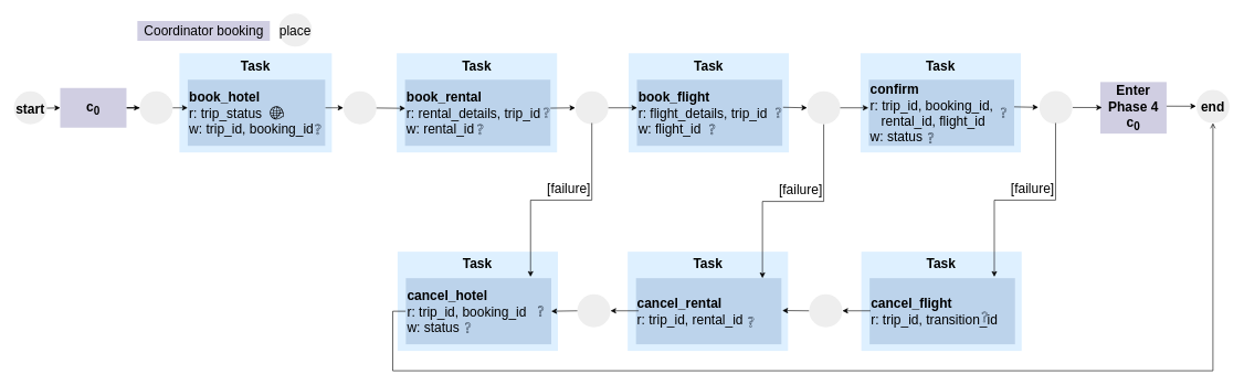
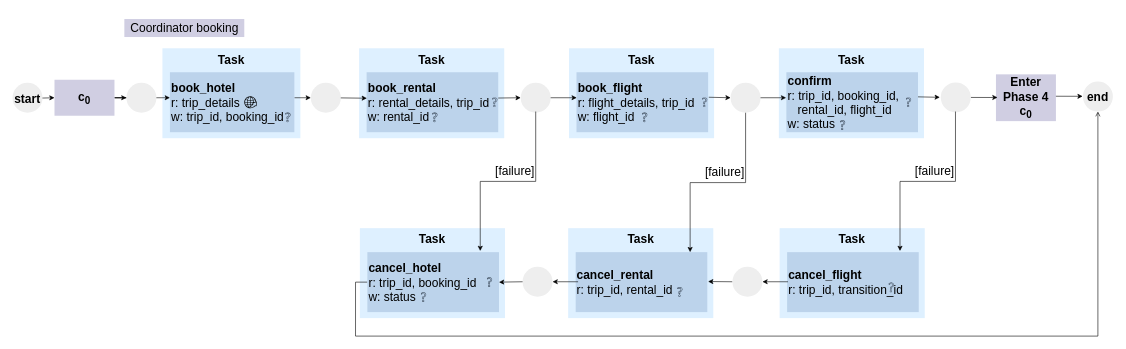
  <mxCell id="0" />
  <mxCell id="1" parent="0" />
  <mxCell id="2" value="&lt;b&gt;Task&lt;/b&gt;" style="rounded=0;whiteSpace=wrap;html=1;fontSize=20;align=center;verticalAlign=top;strokeColor=none;fillColor=#DEF0FF;" parent="1" vertex="1"><mxGeometry x="270" y="80" width="230" height="150" as="geometry" /></mxCell>
  <mxCell id="3" style="edgeStyle=orthogonalEdgeStyle;rounded=0;orthogonalLoop=1;jettySize=auto;html=1;entryX=0;entryY=0.5;entryDx=0;entryDy=0;fontSize=20;" parent="1" target="5" edge="1"><mxGeometry relative="1" as="geometry"><mxPoint x="50" y="162.5" as="sourcePoint" /></mxGeometry></mxCell>
  <mxCell id="4" style="edgeStyle=orthogonalEdgeStyle;rounded=0;orthogonalLoop=1;jettySize=auto;html=1;entryX=0;entryY=0.5;entryDx=0;entryDy=0;fontSize=20;" parent="1" source="5" target="11" edge="1"><mxGeometry relative="1" as="geometry"><mxPoint x="180" y="162.5" as="targetPoint" /></mxGeometry></mxCell>
  <mxCell id="5" value="c&lt;sub&gt;0&lt;/sub&gt;" style="rounded=0;whiteSpace=wrap;html=1;fontSize=20;fillColor=#d0cee2;strokeColor=none;fontStyle=1" parent="1" vertex="1"><mxGeometry x="90" y="132.5" width="100" height="60" as="geometry" /></mxCell>
  <mxCell id="6" style="edgeStyle=orthogonalEdgeStyle;rounded=0;orthogonalLoop=1;jettySize=auto;html=1;entryX=0;entryY=0.5;entryDx=0;entryDy=0;fontSize=20;" parent="1" edge="1"><mxGeometry relative="1" as="geometry"><mxPoint x="282.5" y="162.5" as="targetPoint" /><mxPoint x="240" y="162.5" as="sourcePoint" /></mxGeometry></mxCell>
  <mxCell id="7" style="edgeStyle=none;rounded=0;orthogonalLoop=1;jettySize=auto;html=1;exitX=1;exitY=0.5;exitDx=0;exitDy=0;entryX=0;entryY=0.5;entryDx=0;entryDy=0;fontSize=20;" parent="1" edge="1" target="35"><mxGeometry relative="1" as="geometry"><mxPoint x="507.5" y="110" as="targetPoint" /><mxPoint x="490" y="162.5" as="sourcePoint" /></mxGeometry></mxCell>
- <mxCell id="8" value="&lt;b&gt;book_hotel&lt;br&gt;&lt;/b&gt;r: trip_status&lt;br&gt;w: trip_id, booking_id" style="rounded=0;whiteSpace=wrap;html=1;fontSize=20;align=left;fillColor=#BCD3EB;strokeColor=none;" parent="1" vertex="1"><mxGeometry x="282.5" y="120" width="207.5" height="100" as="geometry" /></mxCell>
+ <mxCell id="8" value="&lt;b&gt;book_hotel&lt;br&gt;&lt;/b&gt;r: trip_details&lt;br&gt;w: trip_id, booking_id" style="rounded=0;whiteSpace=wrap;html=1;fontSize=20;align=left;fillColor=#BCD3EB;strokeColor=none;" parent="1" vertex="1"><mxGeometry x="282.5" y="120" width="207.5" height="100" as="geometry" /></mxCell>
  <mxCell id="9" value="" style="sketch=0;outlineConnect=0;fontColor=#232F3E;gradientColor=none;fillColor=#232F3E;strokeColor=none;dashed=0;verticalLabelPosition=bottom;verticalAlign=top;align=center;html=1;fontSize=12;fontStyle=0;aspect=fixed;pointerEvents=1;shape=mxgraph.aws4.question;" parent="1" vertex="1"><mxGeometry x="475" y="187" width="8.54" height="16.25" as="geometry" /></mxCell>
  <mxCell id="10" value="start" style="ellipse;whiteSpace=wrap;html=1;aspect=fixed;fontSize=20;fontStyle=1;fillColor=#eeeeee;strokeColor=none;" parent="1" vertex="1"><mxGeometry x="20" y="137.5" width="50" height="50" as="geometry" /></mxCell>
  <mxCell id="11" value="" style="ellipse;whiteSpace=wrap;html=1;aspect=fixed;fontSize=20;fontStyle=1;fillColor=#eeeeee;strokeColor=none;" parent="1" vertex="1"><mxGeometry x="210" y="137.5" width="50" height="50" as="geometry" /></mxCell>
  <mxCell id="12" value="&lt;span style=&quot;font-weight: normal&quot;&gt;Coordinator booking&lt;/span&gt;" style="rounded=0;whiteSpace=wrap;html=1;fontSize=20;fillColor=#d0cee2;strokeColor=none;fontStyle=1" parent="1" vertex="1"><mxGeometry x="206.5" y="31.25" width="200" height="30" as="geometry" /></mxCell>
- <mxCell id="13" value="&lt;span style=&quot;font-weight: normal&quot;&gt;place&lt;/span&gt;" style="ellipse;whiteSpace=wrap;html=1;aspect=fixed;fontSize=20;fontStyle=1;fillColor=#eeeeee;strokeColor=none;" parent="1" vertex="1"><mxGeometry x="420" y="20" width="50" height="50" as="geometry" /></mxCell>
  <mxCell id="14" value="" style="sketch=0;html=1;aspect=fixed;strokeColor=none;shadow=0;align=center;verticalAlign=top;fillColor=#000000;shape=mxgraph.gcp2.globe_world" vertex="1" parent="1"><mxGeometry x="406.5" y="160" width="21.05" height="20" as="geometry" /></mxCell>
  <mxCell id="15" value="&lt;b&gt;Task&lt;/b&gt;" style="rounded=0;whiteSpace=wrap;html=1;fontSize=20;align=center;verticalAlign=top;strokeColor=none;fillColor=#DEF0FF;" vertex="1" parent="1"><mxGeometry x="598" y="80" width="242" height="150" as="geometry" /></mxCell>
  <mxCell id="16" value="&lt;b&gt;book_rental&lt;br&gt;&lt;/b&gt;r: rental_details, trip_id&lt;br&gt;w: rental_id" style="rounded=0;whiteSpace=wrap;html=1;fontSize=20;align=left;fillColor=#BCD3EB;strokeColor=none;" vertex="1" parent="1"><mxGeometry x="610.5" y="120" width="219.5" height="100" as="geometry" /></mxCell>
  <mxCell id="17" value="" style="sketch=0;outlineConnect=0;fontColor=#232F3E;gradientColor=none;fillColor=#232F3E;strokeColor=none;dashed=0;verticalLabelPosition=bottom;verticalAlign=top;align=center;html=1;fontSize=12;fontStyle=0;aspect=fixed;pointerEvents=1;shape=mxgraph.aws4.question;" vertex="1" parent="1"><mxGeometry x="720" y="187" width="8.54" height="16.25" as="geometry" /></mxCell>
  <mxCell id="18" value="" style="sketch=0;outlineConnect=0;fontColor=#232F3E;gradientColor=none;fillColor=#232F3E;strokeColor=none;dashed=0;verticalLabelPosition=bottom;verticalAlign=top;align=center;html=1;fontSize=12;fontStyle=0;aspect=fixed;pointerEvents=1;shape=mxgraph.aws4.question;" vertex="1" parent="1"><mxGeometry x="820" y="161.88" width="8.54" height="16.25" as="geometry" /></mxCell>
  <mxCell id="19" style="edgeStyle=none;rounded=0;orthogonalLoop=1;jettySize=auto;html=1;entryX=0;entryY=0.5;entryDx=0;entryDy=0;fontSize=20;" edge="1" parent="1" target="33"><mxGeometry relative="1" as="geometry"><mxPoint x="857.5" y="110" as="targetPoint" /><mxPoint x="830" y="163" as="sourcePoint" /></mxGeometry></mxCell>
  <mxCell id="20" value="&lt;b&gt;Task&lt;/b&gt;" style="rounded=0;whiteSpace=wrap;html=1;fontSize=20;align=center;verticalAlign=top;strokeColor=none;fillColor=#DEF0FF;" vertex="1" parent="1"><mxGeometry x="948" y="80" width="242" height="150" as="geometry" /></mxCell>
  <mxCell id="21" value="&lt;b&gt;book_flight&lt;br&gt;&lt;/b&gt;r: flight_details, trip_id&lt;br&gt;w: flight_id" style="rounded=0;whiteSpace=wrap;html=1;fontSize=20;align=left;fillColor=#BCD3EB;strokeColor=none;" vertex="1" parent="1"><mxGeometry x="960.5" y="120" width="219.5" height="100" as="geometry" /></mxCell>
  <mxCell id="22" value="" style="sketch=0;outlineConnect=0;fontColor=#232F3E;gradientColor=none;fillColor=#232F3E;strokeColor=none;dashed=0;verticalLabelPosition=bottom;verticalAlign=top;align=center;html=1;fontSize=12;fontStyle=0;aspect=fixed;pointerEvents=1;shape=mxgraph.aws4.question;" vertex="1" parent="1"><mxGeometry x="1070" y="187" width="8.54" height="16.25" as="geometry" /></mxCell>
  <mxCell id="23" value="" style="sketch=0;outlineConnect=0;fontColor=#232F3E;gradientColor=none;fillColor=#232F3E;strokeColor=none;dashed=0;verticalLabelPosition=bottom;verticalAlign=top;align=center;html=1;fontSize=12;fontStyle=0;aspect=fixed;pointerEvents=1;shape=mxgraph.aws4.question;" vertex="1" parent="1"><mxGeometry x="1170" y="161.88" width="8.54" height="16.25" as="geometry" /></mxCell>
  <mxCell id="24" style="edgeStyle=none;rounded=0;orthogonalLoop=1;jettySize=auto;html=1;exitX=1.005;exitY=0.417;exitDx=0;exitDy=0;entryX=0;entryY=0.5;entryDx=0;entryDy=0;fontSize=20;exitPerimeter=0;" edge="1" parent="1" target="31" source="21"><mxGeometry relative="1" as="geometry"><mxPoint x="1207.5" y="110" as="targetPoint" /><mxPoint x="1190" y="162.5" as="sourcePoint" /></mxGeometry></mxCell>
  <mxCell id="25" value="&lt;b&gt;Task&lt;/b&gt;" style="rounded=0;whiteSpace=wrap;html=1;fontSize=20;align=center;verticalAlign=top;strokeColor=none;fillColor=#DEF0FF;" vertex="1" parent="1"><mxGeometry x="1298" y="80" width="242" height="150" as="geometry" /></mxCell>
  <mxCell id="26" value="&lt;b&gt;confirm&lt;br&gt;&lt;/b&gt;r: trip_id, booking_id,&lt;br&gt;&amp;nbsp; &amp;nbsp;rental_id, flight_id&lt;br&gt;w: status" style="rounded=0;whiteSpace=wrap;html=1;fontSize=20;align=left;fillColor=#BCD3EB;strokeColor=none;" vertex="1" parent="1"><mxGeometry x="1310.5" y="120" width="219.5" height="100" as="geometry" /></mxCell>
  <mxCell id="27" value="" style="sketch=0;outlineConnect=0;fontColor=#232F3E;gradientColor=none;fillColor=#232F3E;strokeColor=none;dashed=0;verticalLabelPosition=bottom;verticalAlign=top;align=center;html=1;fontSize=12;fontStyle=0;aspect=fixed;pointerEvents=1;shape=mxgraph.aws4.question;" vertex="1" parent="1"><mxGeometry x="1400" y="200" width="8.54" height="16.25" as="geometry" /></mxCell>
  <mxCell id="28" value="" style="sketch=0;outlineConnect=0;fontColor=#232F3E;gradientColor=none;fillColor=#232F3E;strokeColor=none;dashed=0;verticalLabelPosition=bottom;verticalAlign=top;align=center;html=1;fontSize=12;fontStyle=0;aspect=fixed;pointerEvents=1;shape=mxgraph.aws4.question;" vertex="1" parent="1"><mxGeometry x="1510" y="161.88" width="8.54" height="16.25" as="geometry" /></mxCell>
  <mxCell id="29" style="edgeStyle=none;rounded=0;orthogonalLoop=1;jettySize=auto;html=1;exitX=1.005;exitY=0.417;exitDx=0;exitDy=0;entryX=0;entryY=0.5;entryDx=0;entryDy=0;fontSize=20;exitPerimeter=0;" edge="1" parent="1"><mxGeometry relative="1" as="geometry"><mxPoint x="1566.4" y="161.8" as="targetPoint" /><mxPoint x="1529.998" y="161" as="sourcePoint" /></mxGeometry></mxCell>
  <mxCell id="30" style="edgeStyle=none;rounded=0;orthogonalLoop=1;jettySize=auto;html=1;exitX=1;exitY=0.5;exitDx=0;exitDy=0;entryX=-0.002;entryY=0.425;entryDx=0;entryDy=0;fontSize=20;entryPerimeter=0;" edge="1" parent="1" target="26"><mxGeometry relative="1" as="geometry"><mxPoint x="1247.5" y="162.5" as="sourcePoint" /><mxPoint x="1297.5" y="162.5" as="targetPoint" /></mxGeometry></mxCell>
  <mxCell id="31" value="" style="ellipse;whiteSpace=wrap;html=1;aspect=fixed;fontSize=20;fontStyle=1;fillColor=#eeeeee;strokeColor=none;" vertex="1" parent="1"><mxGeometry x="1217.5" y="137.5" width="50" height="50" as="geometry" /></mxCell>
  <mxCell id="32" style="edgeStyle=none;rounded=0;orthogonalLoop=1;jettySize=auto;html=1;exitX=1;exitY=0.5;exitDx=0;exitDy=0;entryX=0.002;entryY=0.425;entryDx=0;entryDy=0;fontSize=20;entryPerimeter=0;" edge="1" parent="1" target="21"><mxGeometry relative="1" as="geometry"><mxPoint x="897.5" y="162.5" as="sourcePoint" /><mxPoint x="947.5" y="162.5" as="targetPoint" /></mxGeometry></mxCell>
  <mxCell id="33" value="" style="ellipse;whiteSpace=wrap;html=1;aspect=fixed;fontSize=20;fontStyle=1;fillColor=#eeeeee;strokeColor=none;" vertex="1" parent="1"><mxGeometry x="867.5" y="137.5" width="50" height="50" as="geometry" /></mxCell>
  <mxCell id="34" style="edgeStyle=none;rounded=0;orthogonalLoop=1;jettySize=auto;html=1;exitX=1;exitY=0.5;exitDx=0;exitDy=0;entryX=0.002;entryY=0.433;entryDx=0;entryDy=0;fontSize=20;entryPerimeter=0;" parent="1" edge="1" target="16"><mxGeometry relative="1" as="geometry"><mxPoint x="547.5" y="162.5" as="sourcePoint" /><mxPoint x="597.5" y="162.5" as="targetPoint" /></mxGeometry></mxCell>
  <mxCell id="35" value="" style="ellipse;whiteSpace=wrap;html=1;aspect=fixed;fontSize=20;fontStyle=1;fillColor=#eeeeee;strokeColor=none;" parent="1" vertex="1"><mxGeometry x="517.5" y="137.5" width="50" height="50" as="geometry" /></mxCell>
  <mxCell id="36" value="&lt;b&gt;Task&lt;/b&gt;" style="rounded=0;whiteSpace=wrap;html=1;fontSize=20;align=center;verticalAlign=top;strokeColor=none;fillColor=#DEF0FF;" vertex="1" parent="1"><mxGeometry x="946.63" y="380" width="242" height="150" as="geometry" /></mxCell>
  <mxCell id="37" value="&lt;b&gt;cancel_rental&lt;br&gt;&lt;/b&gt;r: trip_id, rental_id" style="rounded=0;whiteSpace=wrap;html=1;fontSize=20;align=left;fillColor=#BCD3EB;strokeColor=none;" vertex="1" parent="1"><mxGeometry x="959.13" y="420" width="219.5" height="100" as="geometry" /></mxCell>
  <mxCell id="38" value="" style="sketch=0;outlineConnect=0;fontColor=#232F3E;gradientColor=none;fillColor=#232F3E;strokeColor=none;dashed=0;verticalLabelPosition=bottom;verticalAlign=top;align=center;html=1;fontSize=12;fontStyle=0;aspect=fixed;pointerEvents=1;shape=mxgraph.aws4.question;" vertex="1" parent="1"><mxGeometry x="1128.63" y="478.12" width="8.54" height="16.25" as="geometry" /></mxCell>
  <mxCell id="39" style="edgeStyle=none;rounded=0;orthogonalLoop=1;jettySize=auto;html=1;entryX=0;entryY=0.5;entryDx=0;entryDy=0;fontSize=20;startArrow=classic;startFill=1;endArrow=none;endFill=0;" edge="1" parent="1" target="40"><mxGeometry relative="1" as="geometry"><mxPoint x="1210.6" y="416.87" as="targetPoint" /><mxPoint x="1180" y="469" as="sourcePoint" /></mxGeometry></mxCell>
  <mxCell id="40" value="" style="ellipse;whiteSpace=wrap;html=1;aspect=fixed;fontSize=20;fontStyle=1;fillColor=#eeeeee;strokeColor=none;" vertex="1" parent="1"><mxGeometry x="1220.6" y="444.37" width="50" height="50" as="geometry" /></mxCell>
  <mxCell id="41" style="edgeStyle=none;rounded=0;orthogonalLoop=1;jettySize=auto;html=1;exitX=1;exitY=0.5;exitDx=0;exitDy=0;entryX=-0.002;entryY=0.425;entryDx=0;entryDy=0;fontSize=20;entryPerimeter=0;startArrow=classic;startFill=1;endArrow=none;endFill=0;" edge="1" parent="1" source="42"><mxGeometry relative="1" as="geometry"><mxPoint x="900.6" y="469.37" as="sourcePoint" /><mxPoint x="963.161" y="469.37" as="targetPoint" /></mxGeometry></mxCell>
  <mxCell id="42" value="" style="ellipse;whiteSpace=wrap;html=1;aspect=fixed;fontSize=20;fontStyle=1;fillColor=#eeeeee;strokeColor=none;" vertex="1" parent="1"><mxGeometry x="870.6" y="444.37" width="50" height="50" as="geometry" /></mxCell>
  <mxCell id="43" value="&lt;b&gt;Task&lt;/b&gt;" style="rounded=0;whiteSpace=wrap;html=1;fontSize=20;align=center;verticalAlign=top;strokeColor=none;fillColor=#DEF0FF;" vertex="1" parent="1"><mxGeometry x="599.25" y="380" width="242" height="150" as="geometry" /></mxCell>
  <mxCell id="44" style="edgeStyle=orthogonalEdgeStyle;rounded=0;orthogonalLoop=1;jettySize=auto;html=1;exitX=0;exitY=0.5;exitDx=0;exitDy=0;entryX=0.5;entryY=1;entryDx=0;entryDy=0;fontSize=20;startArrow=none;startFill=0;endArrow=open;endFill=1;" edge="1" parent="1" source="45" target="56"><mxGeometry relative="1" as="geometry"><Array as="points"><mxPoint x="592" y="470" /><mxPoint x="592" y="560" /><mxPoint x="1830" y="560" /></Array></mxGeometry></mxCell>
  <mxCell id="45" value="&lt;b&gt;cancel_hotel&lt;br&gt;&lt;/b&gt;r: trip_id, booking_id&lt;br&gt;w: status" style="rounded=0;whiteSpace=wrap;html=1;fontSize=20;align=left;fillColor=#BCD3EB;strokeColor=none;" vertex="1" parent="1"><mxGeometry x="611.75" y="420" width="219.5" height="100" as="geometry" /></mxCell>
  <mxCell id="46" value="" style="sketch=0;outlineConnect=0;fontColor=#232F3E;gradientColor=none;fillColor=#232F3E;strokeColor=none;dashed=0;verticalLabelPosition=bottom;verticalAlign=top;align=center;html=1;fontSize=12;fontStyle=0;aspect=fixed;pointerEvents=1;shape=mxgraph.aws4.question;" vertex="1" parent="1"><mxGeometry x="701.25" y="487" width="8.54" height="16.25" as="geometry" /></mxCell>
  <mxCell id="47" value="" style="sketch=0;outlineConnect=0;fontColor=#232F3E;gradientColor=none;fillColor=#232F3E;strokeColor=none;dashed=0;verticalLabelPosition=bottom;verticalAlign=top;align=center;html=1;fontSize=12;fontStyle=0;aspect=fixed;pointerEvents=1;shape=mxgraph.aws4.question;" vertex="1" parent="1"><mxGeometry x="811.25" y="461.87" width="8.54" height="16.25" as="geometry" /></mxCell>
  <mxCell id="48" value="&lt;b&gt;Task&lt;/b&gt;" style="rounded=0;whiteSpace=wrap;html=1;fontSize=20;align=center;verticalAlign=top;strokeColor=none;fillColor=#DEF0FF;" vertex="1" parent="1"><mxGeometry x="1299.25" y="380" width="242" height="150" as="geometry" /></mxCell>
  <mxCell id="49" value="&lt;b&gt;cancel_flight&lt;br&gt;&lt;/b&gt;r: trip_id, transition_id&lt;br&gt;" style="rounded=0;whiteSpace=wrap;html=1;fontSize=20;align=left;fillColor=#BCD3EB;strokeColor=none;" vertex="1" parent="1"><mxGeometry x="1311.75" y="420" width="219.5" height="100" as="geometry" /></mxCell>
  <mxCell id="50" value="" style="sketch=0;outlineConnect=0;fontColor=#232F3E;gradientColor=none;fillColor=#232F3E;strokeColor=none;dashed=0;verticalLabelPosition=bottom;verticalAlign=top;align=center;html=1;fontSize=12;fontStyle=0;aspect=fixed;pointerEvents=1;shape=mxgraph.aws4.question;" vertex="1" parent="1"><mxGeometry x="1481.25" y="470.75" width="8.54" height="16.25" as="geometry" /></mxCell>
  <mxCell id="51" style="edgeStyle=none;rounded=0;orthogonalLoop=1;jettySize=auto;html=1;exitX=1;exitY=0.5;exitDx=0;exitDy=0;entryX=0;entryY=0.5;entryDx=0;entryDy=0;fontSize=20;startArrow=classic;startFill=1;endArrow=none;endFill=0;" edge="1" parent="1" target="42" source="45"><mxGeometry relative="1" as="geometry"><mxPoint x="860.6" y="416.87" as="targetPoint" /><mxPoint x="834.198" y="468.57" as="sourcePoint" /></mxGeometry></mxCell>
  <mxCell id="52" style="edgeStyle=orthogonalEdgeStyle;rounded=0;orthogonalLoop=1;jettySize=auto;html=1;exitX=0.5;exitY=1;exitDx=0;exitDy=0;" edge="1" parent="1" source="31"><mxGeometry relative="1" as="geometry"><mxPoint x="1150" y="420" as="targetPoint" /><mxPoint x="1069" y="220" as="sourcePoint" /><Array as="points"><mxPoint x="1243" y="304" /><mxPoint x="1150" y="304" /><mxPoint x="1150" y="420" /></Array></mxGeometry></mxCell>
  <mxCell id="53" value="[failure]" style="text;html=1;strokeColor=none;fillColor=none;align=center;verticalAlign=middle;whiteSpace=wrap;rounded=0;fontSize=20;" vertex="1" parent="1"><mxGeometry x="1177.63" y="270" width="60" height="30" as="geometry" /></mxCell>
  <mxCell id="54" style="edgeStyle=none;rounded=0;orthogonalLoop=1;jettySize=auto;html=1;exitX=1;exitY=0.5;exitDx=0;exitDy=0;entryX=-0.002;entryY=0.425;entryDx=0;entryDy=0;fontSize=20;entryPerimeter=0;startArrow=classic;startFill=1;endArrow=none;endFill=0;" edge="1" parent="1" source="40"><mxGeometry relative="1" as="geometry"><mxPoint x="1250.6" y="469.37" as="sourcePoint" /><mxPoint x="1313.161" y="469.37" as="targetPoint" /></mxGeometry></mxCell>
  <mxCell id="55" value="Enter Phase 4 c&lt;sub&gt;0&lt;/sub&gt;" style="rounded=0;whiteSpace=wrap;html=1;fontSize=20;fillColor=#d0cee2;strokeColor=none;fontStyle=1" vertex="1" parent="1"><mxGeometry x="1660" y="123.5" width="100" height="78" as="geometry" /></mxCell>
  <mxCell id="56" value="end" style="ellipse;whiteSpace=wrap;html=1;aspect=fixed;fontSize=20;fontStyle=1;fillColor=#eeeeee;strokeColor=none;" vertex="1" parent="1"><mxGeometry x="1805" y="135.5" width="50" height="50" as="geometry" /></mxCell>
  <mxCell id="57" style="edgeStyle=none;rounded=0;orthogonalLoop=1;jettySize=auto;html=1;exitX=1;exitY=0.5;exitDx=0;exitDy=0;entryX=-0.002;entryY=0.425;entryDx=0;entryDy=0;fontSize=20;entryPerimeter=0;" edge="1" parent="1" source="58"><mxGeometry relative="1" as="geometry"><mxPoint x="1600" y="162.08" as="sourcePoint" /><mxPoint x="1662.561" y="162.08" as="targetPoint" /></mxGeometry></mxCell>
  <mxCell id="58" value="" style="ellipse;whiteSpace=wrap;html=1;aspect=fixed;fontSize=20;fontStyle=1;fillColor=#eeeeee;strokeColor=none;" vertex="1" parent="1"><mxGeometry x="1568" y="137" width="50" height="50" as="geometry" /></mxCell>
  <mxCell id="59" style="edgeStyle=none;rounded=0;orthogonalLoop=1;jettySize=auto;html=1;exitX=1;exitY=0.5;exitDx=0;exitDy=0;entryX=-0.002;entryY=0.425;entryDx=0;entryDy=0;fontSize=20;entryPerimeter=0;" edge="1" parent="1"><mxGeometry relative="1" as="geometry"><mxPoint x="1760" y="160" as="sourcePoint" /><mxPoint x="1804.561" y="160.08" as="targetPoint" /></mxGeometry></mxCell>
  <mxCell id="60" style="edgeStyle=orthogonalEdgeStyle;rounded=0;orthogonalLoop=1;jettySize=auto;html=1;exitX=0.5;exitY=1;exitDx=0;exitDy=0;" edge="1" parent="1"><mxGeometry relative="1" as="geometry"><mxPoint x="1500" y="418" as="targetPoint" /><mxPoint x="1592.5" y="185.5" as="sourcePoint" /><Array as="points"><mxPoint x="1593" y="302" /><mxPoint x="1500" y="302" /><mxPoint x="1500" y="418" /></Array></mxGeometry></mxCell>
  <mxCell id="61" value="[failure]" style="text;html=1;strokeColor=none;fillColor=none;align=center;verticalAlign=middle;whiteSpace=wrap;rounded=0;fontSize=20;" vertex="1" parent="1"><mxGeometry x="1527.63" y="268" width="60" height="30" as="geometry" /></mxCell>
  <mxCell id="62" style="edgeStyle=orthogonalEdgeStyle;rounded=0;orthogonalLoop=1;jettySize=auto;html=1;exitX=0.5;exitY=1;exitDx=0;exitDy=0;" edge="1" parent="1"><mxGeometry relative="1" as="geometry"><mxPoint x="800" y="418" as="targetPoint" /><mxPoint x="892.5" y="185.5" as="sourcePoint" /><Array as="points"><mxPoint x="893" y="302" /><mxPoint x="800" y="302" /><mxPoint x="800" y="418" /></Array></mxGeometry></mxCell>
  <mxCell id="63" value="[failure]" style="text;html=1;strokeColor=none;fillColor=none;align=center;verticalAlign=middle;whiteSpace=wrap;rounded=0;fontSize=20;" vertex="1" parent="1"><mxGeometry x="827.63" y="268" width="60" height="30" as="geometry" /></mxCell>
